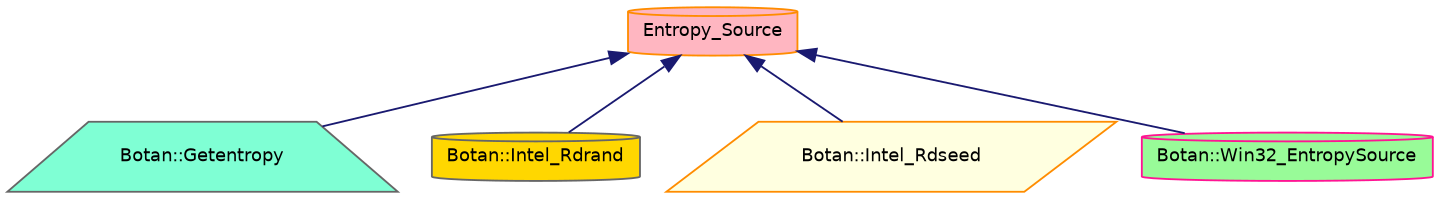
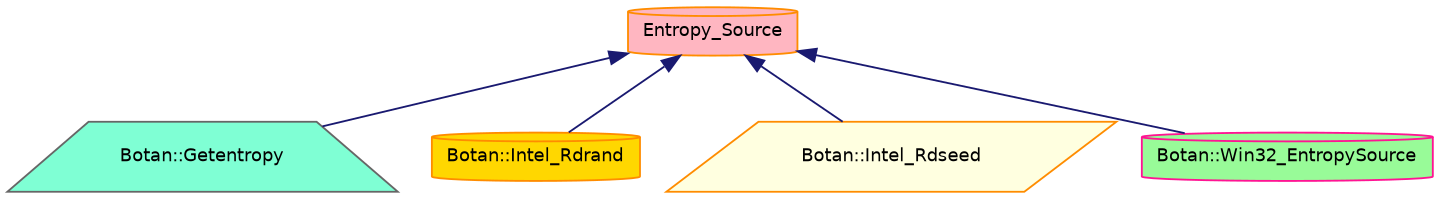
  digraph {
    rankdir=TB
    node [color=darkorange fontname=Helvetica fontsize=10 shape=cylinder style=filled]
    edge [color=midnightblue dir=back fontname=Helvetica fontsize=10 labelfontname=Helvetica labelfontsize=10 style=solid]
    n1 [fillcolor=lightpink height=0.2 label=Entropy_Source width=0.4]
    n2 [color=gray40 fillcolor=aquamarine height=0.2 label="Botan::Getentropy" shape=trapezium width=0.4]
-   n3 [color=gray40 fillcolor=gold height=0.2 label="Botan::Intel_Rdrand" width=0.4]
+   n3 [fillcolor=gold height=0.2 label="Botan::Intel_Rdrand" width=0.4]
    n4 [fillcolor=lightyellow height=0.2 label="Botan::Intel_Rdseed" shape=parallelogram width=0.4]
    n5 [color=deeppink fillcolor=palegreen height=0.2 label="Botan::Win32_EntropySource" width=0.4]
    n1 -> n2
    n1 -> n3
    n1 -> n4
    n1 -> n5
  }
